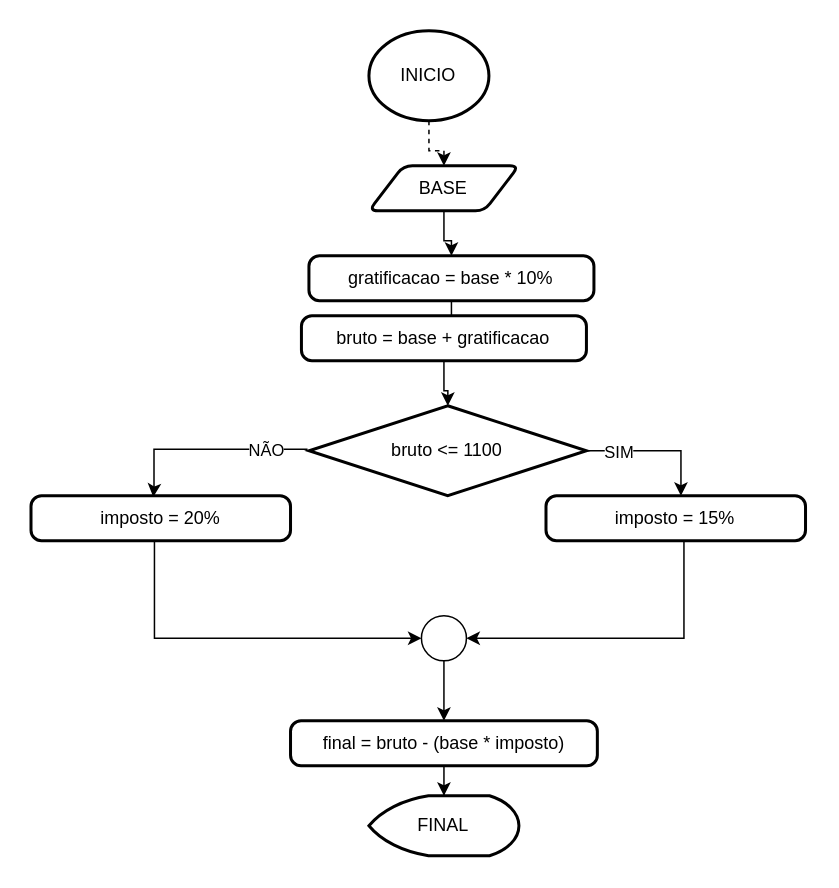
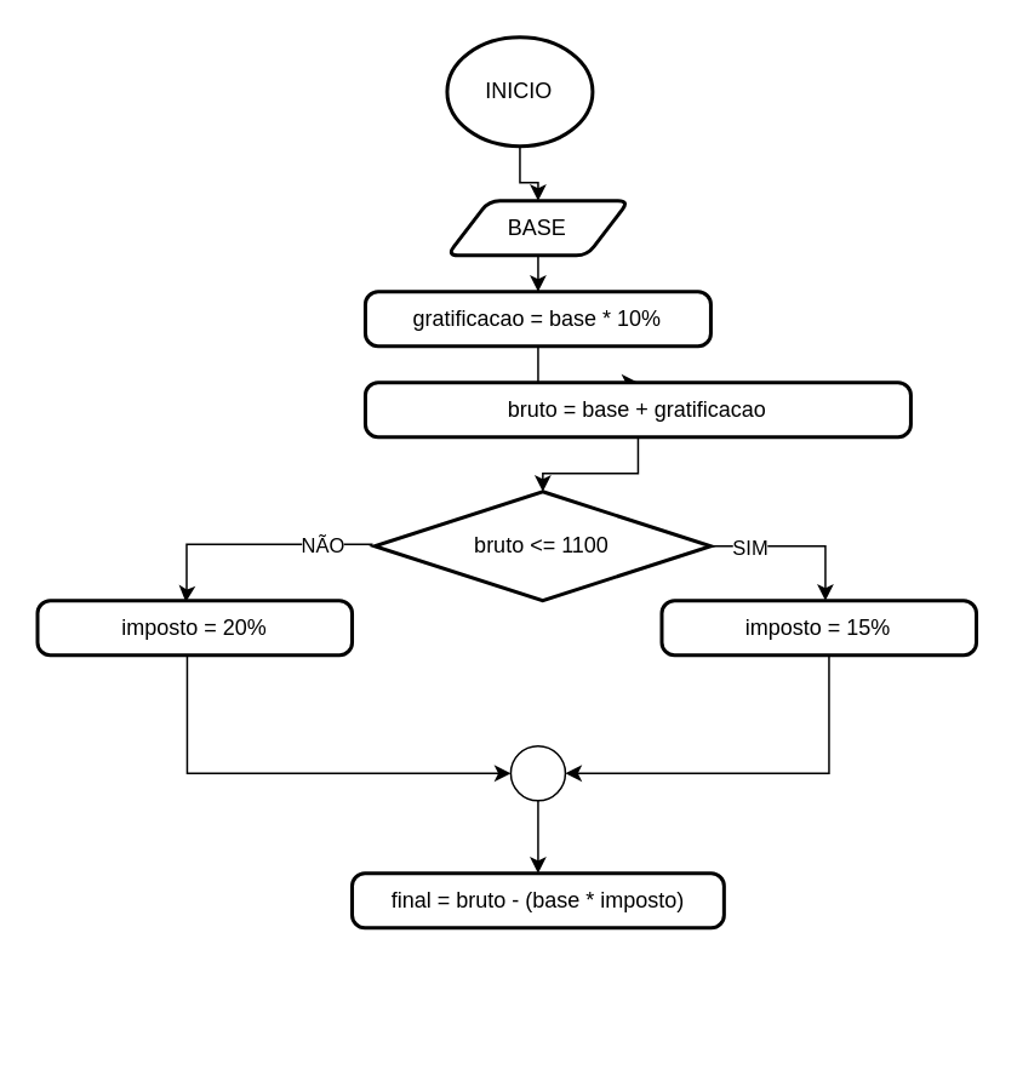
  <mxCell id="0" />
  <mxCell id="1" parent="0" />
- <mxCell id="2" style="edgeStyle=orthogonalEdgeStyle;rounded=0;orthogonalLoop=1;jettySize=auto;html=1;dashed=1;" parent="1" source="3" target="4" edge="1"><mxGeometry relative="1" as="geometry" /></mxCell>
+ <mxCell id="2" style="edgeStyle=orthogonalEdgeStyle;rounded=0;orthogonalLoop=1;jettySize=auto;html=1;" parent="1" source="3" target="4" edge="1"><mxGeometry relative="1" as="geometry" /></mxCell>
  <mxCell id="3" value="INICIO" style="strokeWidth=2;html=1;shape=mxgraph.flowchart.start_1;whiteSpace=wrap;" parent="1" vertex="1"><mxGeometry x="245.29" y="20" width="80" height="60" as="geometry" /></mxCell>
  <mxCell id="4" value="BASE" style="shape=parallelogram;html=1;strokeWidth=2;perimeter=parallelogramPerimeter;whiteSpace=wrap;rounded=1;arcSize=12;size=0.23;" parent="1" vertex="1"><mxGeometry x="245.29" y="110" width="100" height="30" as="geometry" /></mxCell>
  <mxCell id="5" style="edgeStyle=orthogonalEdgeStyle;rounded=0;orthogonalLoop=1;jettySize=auto;html=1;exitX=0.5;exitY=1;exitDx=0;exitDy=0;" parent="1" source="4" target="7" edge="1"><mxGeometry relative="1" as="geometry"><mxPoint x="295.29" y="260" as="targetPoint" /><mxPoint x="295.33" y="240" as="sourcePoint" /></mxGeometry></mxCell>
  <mxCell id="6" style="edgeStyle=orthogonalEdgeStyle;rounded=0;orthogonalLoop=1;jettySize=auto;html=1;exitX=0.5;exitY=1;exitDx=0;exitDy=0;" parent="1" source="7" target="16" edge="1"><mxGeometry relative="1" as="geometry" /></mxCell>
- <mxCell id="7" value="gratificacao = base * 10%" style="rounded=1;whiteSpace=wrap;html=1;absoluteArcSize=1;arcSize=14;strokeWidth=2;" parent="1" vertex="1"><mxGeometry x="205.29" y="170" width="190" height="30" as="geometry" /></mxCell>
+ <mxCell id="7" value="gratificacao = base * 10%" style="rounded=1;whiteSpace=wrap;html=1;absoluteArcSize=1;arcSize=14;strokeWidth=2;" parent="1" vertex="1"><mxGeometry x="200.29" y="160" width="190" height="30" as="geometry" /></mxCell>
  <mxCell id="8" style="edgeStyle=orthogonalEdgeStyle;rounded=0;orthogonalLoop=1;jettySize=auto;html=1;exitX=0.5;exitY=1;exitDx=0;exitDy=0;" parent="1" source="16" target="11" edge="1"><mxGeometry relative="1" as="geometry"><mxPoint x="295.29" y="335" as="targetPoint" /><mxPoint x="293.33" y="260" as="sourcePoint" /></mxGeometry></mxCell>
  <mxCell id="9" style="edgeStyle=orthogonalEdgeStyle;rounded=0;orthogonalLoop=1;jettySize=auto;html=1;" parent="1" source="11" target="15" edge="1"><mxGeometry relative="1" as="geometry"><mxPoint x="435.33" y="410" as="targetPoint" /><Array as="points"><mxPoint x="453.33" y="300" /><mxPoint x="453.33" y="360" /><mxPoint x="455.33" y="360" /></Array></mxGeometry></mxCell>
  <mxCell id="10" value="SIM" style="edgeLabel;html=1;align=center;verticalAlign=middle;resizable=0;points=[];" parent="9" vertex="1" connectable="0"><mxGeometry x="-0.722" y="3" relative="1" as="geometry"><mxPoint x="8" y="3" as="offset" /></mxGeometry></mxCell>
  <mxCell id="11" value="bruto &amp;lt;= 1100" style="strokeWidth=2;html=1;shape=mxgraph.flowchart.decision;whiteSpace=wrap;" parent="1" vertex="1"><mxGeometry x="205.35" y="270" width="184.94" height="60" as="geometry" /></mxCell>
  <mxCell id="12" style="edgeStyle=orthogonalEdgeStyle;rounded=0;orthogonalLoop=1;jettySize=auto;html=1;exitX=0.5;exitY=1;exitDx=0;exitDy=0;" parent="1" source="13" target="22" edge="1"><mxGeometry relative="1" as="geometry"><mxPoint x="295.364" y="470" as="targetPoint" /></mxGeometry></mxCell>
  <mxCell id="13" value="" style="ellipse;whiteSpace=wrap;html=1;strokeWidth=1;" parent="1" vertex="1"><mxGeometry x="280.29" y="410" width="30" height="30" as="geometry" /></mxCell>
  <mxCell id="14" style="edgeStyle=orthogonalEdgeStyle;rounded=0;orthogonalLoop=1;jettySize=auto;html=1;entryX=1;entryY=0.5;entryDx=0;entryDy=0;" parent="1" source="15" target="13" edge="1"><mxGeometry relative="1" as="geometry"><Array as="points"><mxPoint x="455.33" y="425" /></Array></mxGeometry></mxCell>
  <mxCell id="15" value="imposto = 15%" style="rounded=1;whiteSpace=wrap;html=1;absoluteArcSize=1;arcSize=14;strokeWidth=2;" parent="1" vertex="1"><mxGeometry x="363.33" y="330" width="173.02" height="30" as="geometry" /></mxCell>
- <mxCell id="16" value="bruto = base + gratificacao" style="rounded=1;whiteSpace=wrap;html=1;absoluteArcSize=1;arcSize=14;strokeWidth=2;" parent="1" vertex="1"><mxGeometry x="200.29" y="210" width="190" height="30" as="geometry" /></mxCell>
+ <mxCell id="16" value="bruto = base + gratificacao" style="rounded=1;whiteSpace=wrap;html=1;absoluteArcSize=1;arcSize=14;strokeWidth=2;" parent="1" vertex="1"><mxGeometry x="200.29" y="210" width="300" height="30" as="geometry" /></mxCell>
  <mxCell id="17" value="" style="edgeStyle=orthogonalEdgeStyle;rounded=0;orthogonalLoop=1;jettySize=auto;html=1;exitX=0;exitY=0.5;exitDx=0;exitDy=0;exitPerimeter=0;entryX=0.471;entryY=0.026;entryDx=0;entryDy=0;entryPerimeter=0;" parent="1" target="20" edge="1"><mxGeometry relative="1" as="geometry"><Array as="points"><mxPoint x="102" y="299" /><mxPoint x="102" y="325" /><mxPoint x="101" y="325" /></Array><mxPoint x="204.35" y="299" as="sourcePoint" /><mxPoint x="103" y="355" as="targetPoint" /></mxGeometry></mxCell>
  <mxCell id="18" value="NÃO" style="edgeLabel;html=1;align=center;verticalAlign=middle;resizable=0;points=[];" parent="17" vertex="1" connectable="0"><mxGeometry x="-0.747" y="-2" relative="1" as="geometry"><mxPoint x="-11" y="2" as="offset" /></mxGeometry></mxCell>
  <mxCell id="19" style="edgeStyle=orthogonalEdgeStyle;rounded=0;orthogonalLoop=1;jettySize=auto;html=1;entryX=0;entryY=0.5;entryDx=0;entryDy=0;" parent="1" source="20" target="13" edge="1"><mxGeometry relative="1" as="geometry"><Array as="points"><mxPoint x="102.33" y="425" /></Array></mxGeometry></mxCell>
  <mxCell id="20" value="imposto = 20%" style="rounded=1;whiteSpace=wrap;html=1;absoluteArcSize=1;arcSize=14;strokeWidth=2;" parent="1" vertex="1"><mxGeometry x="20" y="330" width="173.02" height="30" as="geometry" /></mxCell>
- <mxCell id="21" style="edgeStyle=orthogonalEdgeStyle;rounded=0;orthogonalLoop=1;jettySize=auto;html=1;exitX=0.5;exitY=1;exitDx=0;exitDy=0;" parent="1" source="22" target="23" edge="1"><mxGeometry relative="1" as="geometry" /></mxCell>
  <mxCell id="22" value="final = bruto - (base * imposto)" style="rounded=1;whiteSpace=wrap;html=1;absoluteArcSize=1;arcSize=14;strokeWidth=2;" parent="1" vertex="1"><mxGeometry x="193.02" y="480" width="204.55" height="30" as="geometry" /></mxCell>
- <mxCell id="23" value="FINAL" style="strokeWidth=2;html=1;shape=mxgraph.flowchart.display;whiteSpace=wrap;" parent="1" vertex="1"><mxGeometry x="245.29" y="530" width="100" height="40" as="geometry" /></mxCell>
